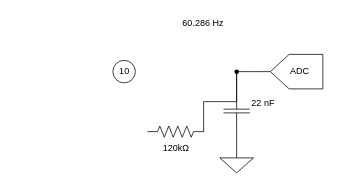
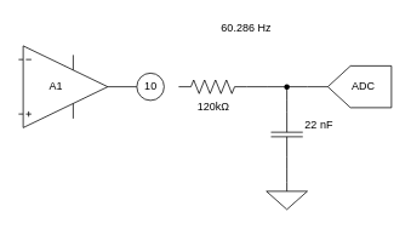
  <mxCell id="0" />
  <mxCell id="1" parent="0" />
  <mxCell id="2" style="edgeStyle=elbowEdgeStyle;rounded=0;elbow=vertical;html=1;exitX=0.5;exitY=0;exitDx=0;exitDy=0;exitPerimeter=0;entryX=1;entryY=0.5;entryDx=0;entryDy=0;entryPerimeter=0;endArrow=none;endFill=0;" edge="1" parent="1" source="3" target="11"><mxGeometry relative="1" as="geometry" /></mxCell>
  <mxCell id="3" value="" style="pointerEvents=1;verticalLabelPosition=bottom;shadow=0;dashed=0;align=center;html=1;verticalAlign=top;shape=mxgraph.electrical.signal_sources.signal_ground;" parent="1" vertex="1"><mxGeometry x="292.5" y="200" width="45" height="30" as="geometry" /></mxCell>
  <mxCell id="4" value="ADC" style="verticalLabelPosition=middle;shadow=0;dashed=0;align=center;html=1;verticalAlign=middle;shape=mxgraph.electrical.abstract.dac;rotation=0;labelPosition=center;horizontal=1;spacingRight=0;flipH=1;spacingLeft=7;" parent="1" vertex="1"><mxGeometry x="360" y="72" width="70" height="46" as="geometry" /></mxCell>
+ <mxCell id="5" style="edgeStyle=none;html=1;exitX=1;exitY=0.5;exitDx=0;exitDy=0;exitPerimeter=0;entryX=0;entryY=0.5;entryDx=0;entryDy=0;endArrow=none;endFill=0;" parent="1" source="6" target="7" edge="1"><mxGeometry relative="1" as="geometry" /></mxCell>
+ <mxCell id="6" value="A1" style="verticalLabelPosition=middle;shadow=0;dashed=0;align=center;html=1;verticalAlign=middle;shape=mxgraph.electrical.abstract.operational_amp_1;labelPosition=center;spacingLeft=0;spacingRight=16;" parent="1" vertex="1"><mxGeometry x="20" y="50" width="98" height="90" as="geometry" /></mxCell>
  <mxCell id="7" value="10" style="verticalLabelPosition=middle;shadow=0;dashed=0;align=center;html=1;verticalAlign=middle;strokeWidth=1;shape=ellipse;perimeter=ellipsePerimeter;labelPosition=center;" parent="1" vertex="1"><mxGeometry x="150" y="80" width="30" height="30" as="geometry" /></mxCell>
  <mxCell id="8" style="edgeStyle=elbowEdgeStyle;rounded=0;elbow=vertical;html=1;exitX=1;exitY=0.5;exitDx=0;exitDy=0;exitPerimeter=0;endArrow=none;endFill=0;entryX=-0.037;entryY=0.522;entryDx=0;entryDy=0;entryPerimeter=0;" edge="1" parent="1" source="9" target="12"><mxGeometry relative="1" as="geometry"><mxPoint x="310" y="95.056" as="targetPoint" /></mxGeometry></mxCell>
- <mxCell id="9" value="120k&lt;span style=&quot;text-align: left&quot;&gt;Ω&lt;/span&gt;" style="pointerEvents=1;verticalLabelPosition=bottom;shadow=0;dashed=0;align=center;html=1;verticalAlign=top;shape=mxgraph.electrical.resistors.resistor_2;" vertex="1" parent="1"><mxGeometry x="196" y="167.5" width="75" height="15" as="geometry" /></mxCell>
+ <mxCell id="9" value="120k&lt;span style=&quot;text-align: left&quot;&gt;Ω&lt;/span&gt;" style="pointerEvents=1;verticalLabelPosition=bottom;shadow=0;dashed=0;align=center;html=1;verticalAlign=top;shape=mxgraph.electrical.resistors.resistor_2;" vertex="1" parent="1"><mxGeometry x="196" y="87.5" width="75" height="15" as="geometry" /></mxCell>
  <mxCell id="10" style="edgeStyle=elbowEdgeStyle;rounded=0;elbow=vertical;html=1;exitDx=0;exitDy=0;exitPerimeter=0;entryX=1;entryY=0.5;entryDx=0;entryDy=0;entryPerimeter=0;endArrow=none;endFill=0;startArrow=none;" edge="1" parent="1" source="12" target="4"><mxGeometry relative="1" as="geometry" /></mxCell>
  <mxCell id="11" value="22 nF" style="pointerEvents=1;verticalLabelPosition=bottom;shadow=0;dashed=0;align=center;html=1;verticalAlign=top;shape=mxgraph.electrical.capacitors.capacitor_1;rotation=90;horizontal=0;" vertex="1" parent="1"><mxGeometry x="290" y="130" width="50" height="35" as="geometry" /></mxCell>
  <mxCell id="12" value="" style="shape=waypoint;sketch=0;fillStyle=solid;size=6;pointerEvents=1;points=[];fillColor=none;resizable=0;rotatable=0;perimeter=centerPerimeter;snapToPoint=1;align=center;verticalAlign=middle;" vertex="1" parent="1"><mxGeometry x="295" y="75" width="40" height="40" as="geometry" /></mxCell>
  <mxCell id="13" value="" style="edgeStyle=elbowEdgeStyle;rounded=0;elbow=vertical;html=1;exitX=0;exitY=0.5;exitDx=0;exitDy=0;exitPerimeter=0;entryDx=0;entryDy=0;entryPerimeter=0;endArrow=none;endFill=0;" edge="1" parent="1" source="11" target="12"><mxGeometry relative="1" as="geometry"><mxPoint x="315" y="122.5" as="sourcePoint" /><mxPoint x="360" y="95" as="targetPoint" /></mxGeometry></mxCell>
  <mxCell id="14" value="60.286 Hz" style="text;html=1;align=center;verticalAlign=middle;resizable=0;points=[];autosize=1;strokeColor=none;" vertex="1" parent="1"><mxGeometry x="235" y="20" width="70" height="20" as="geometry" /></mxCell>
